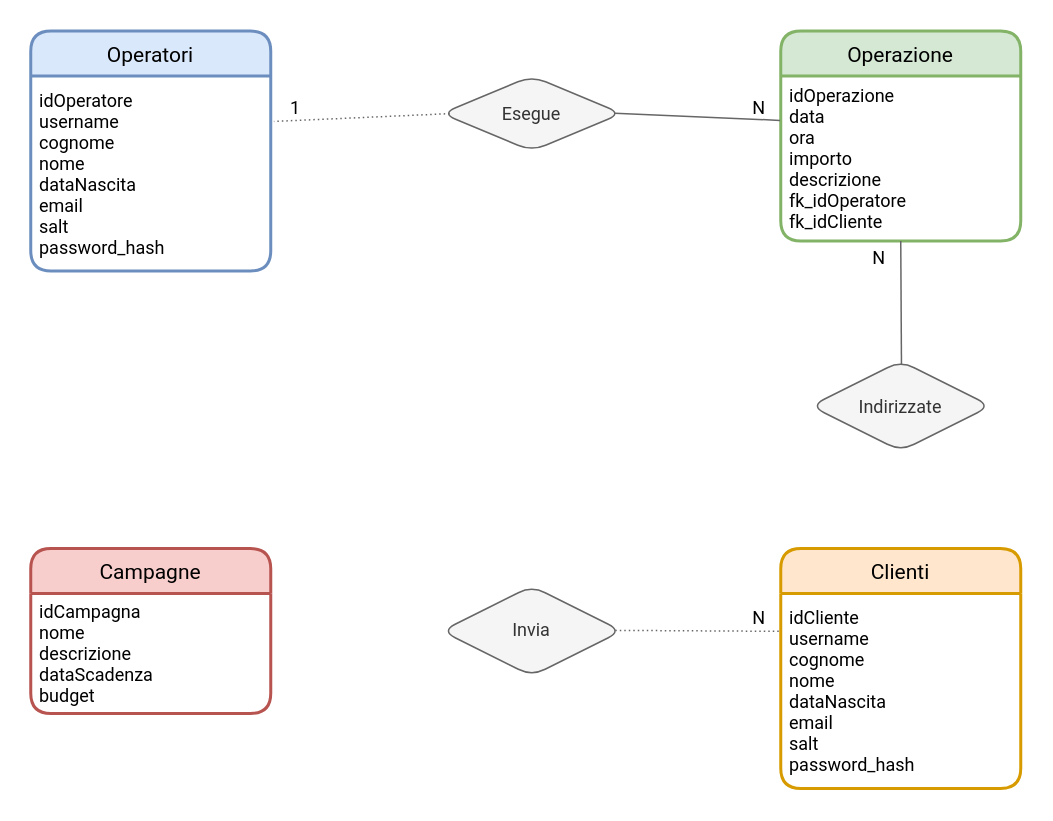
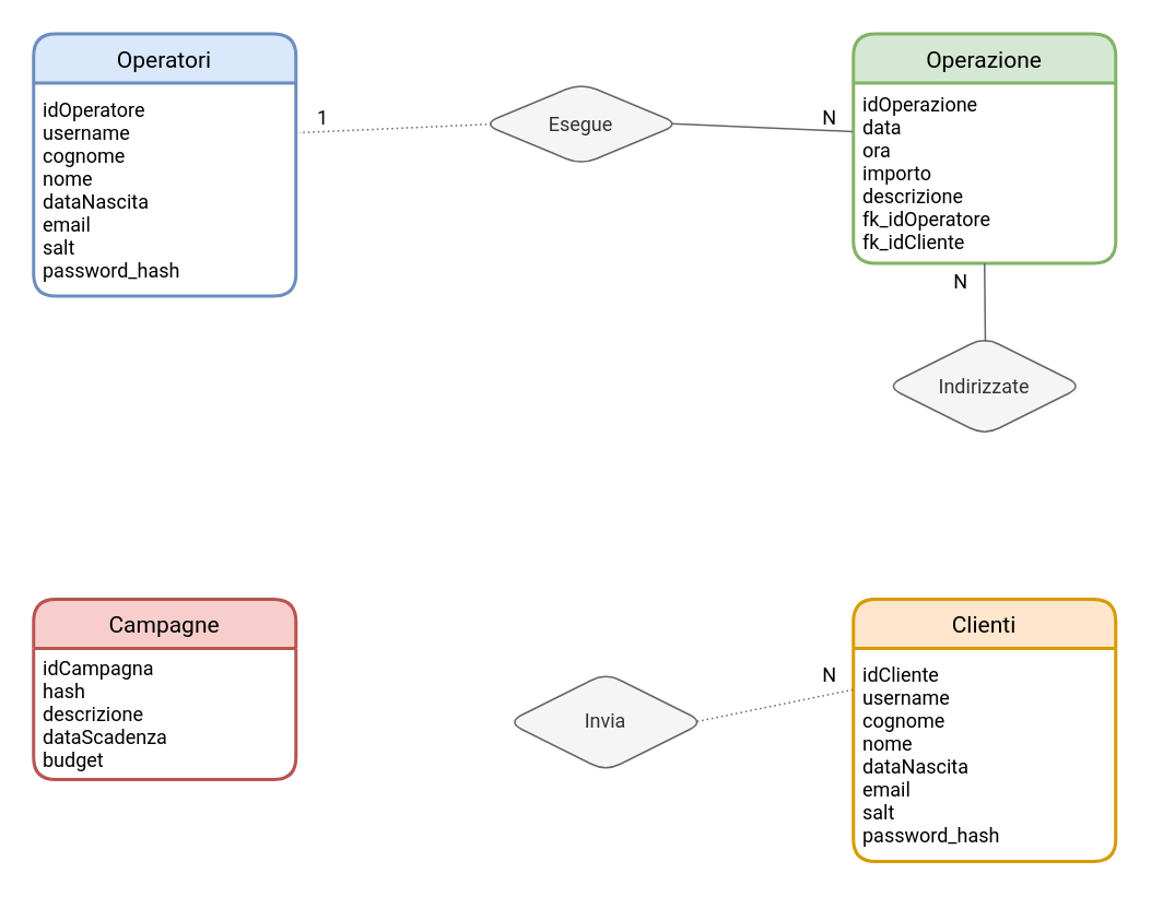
  <mxCell id="0" />
  <mxCell id="1" parent="0" />
  <mxCell id="2" value="Operatori" style="swimlane;childLayout=stackLayout;horizontal=1;startSize=30;horizontalStack=0;rounded=1;fontSize=14;fontStyle=0;strokeWidth=2;resizeParent=0;resizeLast=1;shadow=0;dashed=0;align=center;fillColor=#dae8fc;fontFamily=Roboto;fontSource=https%3A%2F%2Ffonts.google.com%2Fshare%3Fselection.family%3DMontserrat;glass=0;sketch=0;strokeColor=#6c8ebf;swimlaneFillColor=none;labelBackgroundColor=none;labelBorderColor=none;verticalAlign=middle;" vertex="1" parent="1"><mxGeometry x="20" y="20" width="160" height="160" as="geometry"><mxRectangle x="80" y="80" width="90" height="30" as="alternateBounds" /></mxGeometry></mxCell>
  <mxCell id="3" value="idOperatore&#10;username&#10;cognome&#10;nome&#10;dataNascita&#10;email&#10;salt&#10;password_hash" style="align=left;strokeColor=none;fillColor=none;spacingLeft=4;fontSize=12;verticalAlign=middle;resizable=0;rotatable=0;part=1;fontFamily=Roboto;fontSource=https%3A%2F%2Ffonts.google.com%2Fshare%3Fselection.family%3DMontserrat;labelBackgroundColor=none;labelBorderColor=none;" vertex="1" parent="2"><mxGeometry y="30" width="160" height="130" as="geometry" /></mxCell>
  <mxCell id="4" value="Esegue" style="shape=rhombus;perimeter=rhombusPerimeter;align=center;fillColor=#f5f5f5;strokeColor=#666666;fontColor=#333333;sketch=0;rounded=1;shadow=0;fontFamily=Roboto;fontSource=https%3A%2F%2Ffonts.google.com%2Fshare%3Fselection.family%3DMontserrat;labelBackgroundColor=none;labelBorderColor=none;verticalAlign=middle;" vertex="1" parent="1"><mxGeometry x="294" y="50" width="120" height="50" as="geometry" /></mxCell>
  <mxCell id="5" value="Clienti" style="swimlane;childLayout=stackLayout;horizontal=1;startSize=30;horizontalStack=0;rounded=1;fontSize=14;fontStyle=0;strokeWidth=2;resizeParent=0;resizeLast=1;shadow=0;dashed=0;align=center;glass=0;sketch=0;fillColor=#ffe6cc;strokeColor=#d79b00;fontFamily=Roboto;fontSource=https%3A%2F%2Ffonts.google.com%2Fshare%3Fselection.family%3DMontserrat;labelBackgroundColor=none;labelBorderColor=none;verticalAlign=middle;" vertex="1" parent="1"><mxGeometry x="520" y="365" width="160" height="160" as="geometry" /></mxCell>
  <mxCell id="6" value="idCliente&#10;username&#10;cognome&#10;nome&#10;dataNascita&#10;email&#10;salt&#10;password_hash" style="align=left;strokeColor=none;fillColor=none;spacingLeft=4;fontSize=12;verticalAlign=middle;resizable=0;rotatable=0;part=1;fontFamily=Roboto;fontSource=https%3A%2F%2Ffonts.google.com%2Fshare%3Fselection.family%3DMontserrat;labelBackgroundColor=none;labelBorderColor=none;" vertex="1" parent="5"><mxGeometry y="30" width="160" height="130" as="geometry" /></mxCell>
  <mxCell id="7" value="Operazione" style="swimlane;childLayout=stackLayout;horizontal=1;startSize=30;horizontalStack=0;rounded=1;fontSize=14;fontStyle=0;strokeWidth=2;resizeParent=0;resizeLast=1;shadow=0;dashed=0;align=center;glass=0;sketch=0;fontFamily=Roboto;fontSource=https%3A%2F%2Ffonts.google.com%2Fshare%3Fselection.family%3DMontserrat;fillColor=#d5e8d4;strokeColor=#82b366;labelBackgroundColor=none;labelBorderColor=none;verticalAlign=middle;" vertex="1" parent="1"><mxGeometry x="520" y="20" width="160" height="140" as="geometry" /></mxCell>
  <mxCell id="8" value="idOperazione&#10;data&#10;ora&#10;importo&#10;descrizione&#10;fk_idOperatore&#10;fk_idCliente" style="align=left;strokeColor=none;fillColor=none;spacingLeft=4;fontSize=12;verticalAlign=middle;resizable=0;rotatable=0;part=1;fontFamily=Roboto;fontSource=https%3A%2F%2Ffonts.google.com%2Fshare%3Fselection.family%3DMontserrat;labelBackgroundColor=none;labelBorderColor=none;" vertex="1" parent="7"><mxGeometry y="30" width="160" height="110" as="geometry" /></mxCell>
- <mxCell id="9" value="Indirizzate" style="shape=rhombus;perimeter=rhombusPerimeter;align=center;rounded=1;shadow=0;glass=0;sketch=0;fontFamily=Roboto;fontSource=https%3A%2F%2Ffonts.google.com%2Fshare%3Fselection.family%3DMontserrat;strokeColor=#666666;fillColor=#f5f5f5;fontColor=#333333;labelBackgroundColor=none;labelBorderColor=none;verticalAlign=middle;" vertex="1" parent="1"><mxGeometry x="540" y="240" width="120" height="60" as="geometry" /></mxCell>
+ <mxCell id="9" value="Indirizzate" style="shape=rhombus;perimeter=rhombusPerimeter;align=center;rounded=1;shadow=0;glass=0;sketch=0;fontFamily=Roboto;fontSource=https%3A%2F%2Ffonts.google.com%2Fshare%3Fselection.family%3DMontserrat;strokeColor=#666666;fillColor=#f5f5f5;fontColor=#333333;labelBackgroundColor=none;labelBorderColor=none;verticalAlign=middle;" vertex="1" parent="1"><mxGeometry x="540" y="205" width="120" height="60" as="geometry" /></mxCell>
  <mxCell id="10" value="Campagne" style="swimlane;childLayout=stackLayout;horizontal=1;startSize=30;horizontalStack=0;rounded=1;fontSize=14;fontStyle=0;strokeWidth=2;resizeParent=0;resizeLast=1;shadow=0;dashed=0;align=center;glass=0;sketch=0;fontFamily=Roboto;fontSource=https%3A%2F%2Ffonts.google.com%2Fshare%3Fselection.family%3DMontserrat;labelBackgroundColor=none;labelBorderColor=none;verticalAlign=middle;fillColor=#f8cecc;strokeColor=#b85450;" vertex="1" parent="1"><mxGeometry x="20" y="365" width="160" height="110" as="geometry" /></mxCell>
- <mxCell id="11" value="idCampagna&#10;nome&#10;descrizione&#10;dataScadenza&#10;budget" style="align=left;strokeColor=none;fillColor=none;spacingLeft=4;fontSize=12;verticalAlign=middle;resizable=0;rotatable=0;part=1;fontStyle=0;fontFamily=Roboto;fontSource=https%3A%2F%2Ffonts.google.com%2Fshare%3Fselection.family%3DMontserrat;labelBackgroundColor=none;labelBorderColor=none;" vertex="1" parent="10"><mxGeometry y="30" width="160" height="80" as="geometry" /></mxCell>
- <mxCell id="12" value="Invia" style="shape=rhombus;perimeter=rhombusPerimeter;whiteSpace=wrap;html=1;align=center;rounded=1;shadow=0;glass=0;labelBackgroundColor=none;sketch=0;fontFamily=Roboto;fontSource=https%3A%2F%2Ffonts.google.com%2Fshare%3Fselection.family%3DMontserrat;strokeColor=#666666;fillColor=#f5f5f5;fontColor=#333333;" vertex="1" parent="1"><mxGeometry x="294" y="390" width="120" height="60" as="geometry" /></mxCell>
+ <mxCell id="11" value="idCampagna&#10;hash&#10;descrizione&#10;dataScadenza&#10;budget" style="align=left;strokeColor=none;fillColor=none;spacingLeft=4;fontSize=12;verticalAlign=middle;resizable=0;rotatable=0;part=1;fontStyle=0;fontFamily=Roboto;fontSource=https%3A%2F%2Ffonts.google.com%2Fshare%3Fselection.family%3DMontserrat;labelBackgroundColor=none;labelBorderColor=none;" vertex="1" parent="10"><mxGeometry y="30" width="160" height="80" as="geometry" /></mxCell>
+ <mxCell id="12" value="Invia" style="shape=rhombus;perimeter=rhombusPerimeter;whiteSpace=wrap;html=1;align=center;rounded=1;shadow=0;glass=0;labelBackgroundColor=none;sketch=0;fontFamily=Roboto;fontSource=https%3A%2F%2Ffonts.google.com%2Fshare%3Fselection.family%3DMontserrat;strokeColor=#666666;fillColor=#f5f5f5;fontColor=#333333;" vertex="1" parent="1"><mxGeometry x="309" y="410" width="120" height="60" as="geometry" /></mxCell>
  <mxCell id="13" value="" style="endArrow=none;html=1;rounded=0;dashed=1;dashPattern=1 2;fontFamily=Roboto;fontSource=https%3A%2F%2Ffonts.google.com%2Fshare%3Fselection.family%3DMontserrat;exitX=0.044;exitY=0.502;exitDx=0;exitDy=0;entryX=1.013;entryY=0.233;entryDx=0;entryDy=0;entryPerimeter=0;strokeColor=#666666;exitPerimeter=0;" edge="1" parent="1" source="4" target="3"><mxGeometry relative="1" as="geometry"><mxPoint x="210" y="230" as="sourcePoint" /><mxPoint x="240" y="110" as="targetPoint" /></mxGeometry></mxCell>
  <mxCell id="14" value="1" style="resizable=0;html=1;align=right;verticalAlign=bottom;fontFamily=Roboto;fontSource=https%3A%2F%2Ffonts.google.com%2Fshare%3Fselection.family%3DMontserrat;" connectable="0" vertex="1" parent="13"><mxGeometry x="1" relative="1" as="geometry"><mxPoint x="18" as="offset" /></mxGeometry></mxCell>
  <mxCell id="15" value="" style="endArrow=none;html=1;rounded=0;fontFamily=Roboto;fontSource=https%3A%2F%2Ffonts.google.com%2Fshare%3Fselection.family%3DMontserrat;exitX=0.961;exitY=0.498;exitDx=0;exitDy=0;entryX=-0.003;entryY=0.269;entryDx=0;entryDy=0;entryPerimeter=0;fillColor=#f5f5f5;strokeColor=#666666;exitPerimeter=0;" edge="1" parent="1" source="4" target="8"><mxGeometry relative="1" as="geometry"><mxPoint x="250" y="140" as="sourcePoint" /><mxPoint x="430" y="100" as="targetPoint" /></mxGeometry></mxCell>
  <mxCell id="16" value="N" style="resizable=0;html=1;align=right;verticalAlign=bottom;fontFamily=Roboto;fontSource=https%3A%2F%2Ffonts.google.com%2Fshare%3Fselection.family%3DMontserrat;" connectable="0" vertex="1" parent="15"><mxGeometry x="1" relative="1" as="geometry"><mxPoint x="-9" as="offset" /></mxGeometry></mxCell>
  <mxCell id="17" value="" style="endArrow=none;html=1;rounded=0;fontFamily=Roboto;fontSource=https%3A%2F%2Ffonts.google.com%2Fshare%3Fselection.family%3DMontserrat;strokeColor=#666666;entryX=0.5;entryY=1;entryDx=0;entryDy=0;exitX=0.504;exitY=0.045;exitDx=0;exitDy=0;exitPerimeter=0;" edge="1" parent="1" source="9" target="8"><mxGeometry relative="1" as="geometry"><mxPoint x="450" y="220" as="sourcePoint" /><mxPoint x="610" y="220" as="targetPoint" /></mxGeometry></mxCell>
  <mxCell id="18" value="N" style="resizable=0;html=1;align=right;verticalAlign=bottom;fontFamily=Roboto;fontSource=https%3A%2F%2Ffonts.google.com%2Fshare%3Fselection.family%3DMontserrat;" connectable="0" vertex="1" parent="17"><mxGeometry x="1" relative="1" as="geometry"><mxPoint x="-10" y="20" as="offset" /></mxGeometry></mxCell>
  <mxCell id="19" value="" style="endArrow=none;html=1;rounded=0;dashed=1;dashPattern=1 2;fontFamily=Roboto;fontSource=https%3A%2F%2Ffonts.google.com%2Fshare%3Fselection.family%3DMontserrat;strokeColor=#666666;exitX=0.964;exitY=0.493;exitDx=0;exitDy=0;entryX=-0.003;entryY=0.194;entryDx=0;entryDy=0;entryPerimeter=0;exitPerimeter=0;" edge="1" parent="1" source="12" target="6"><mxGeometry relative="1" as="geometry"><mxPoint x="274" y="495" as="sourcePoint" /><mxPoint x="434" y="420" as="targetPoint" /></mxGeometry></mxCell>
  <mxCell id="20" value="N" style="resizable=0;html=1;align=right;verticalAlign=bottom;fontFamily=Roboto;fontSource=https%3A%2F%2Ffonts.google.com%2Fshare%3Fselection.family%3DMontserrat;" connectable="0" vertex="1" parent="19"><mxGeometry x="1" relative="1" as="geometry"><mxPoint x="-10" as="offset" /></mxGeometry></mxCell>
